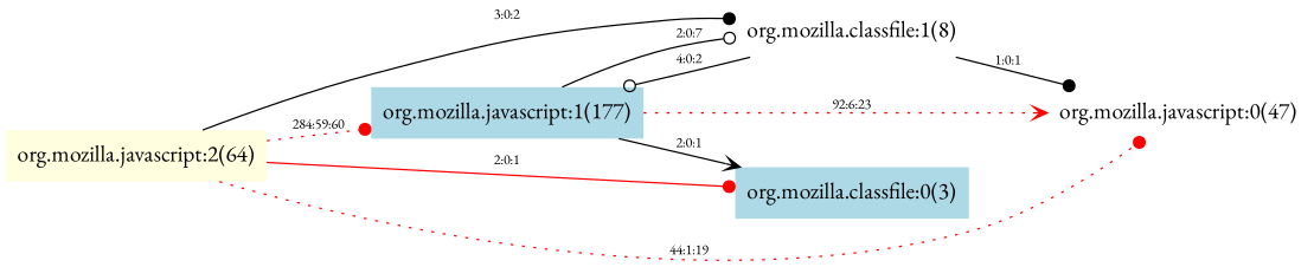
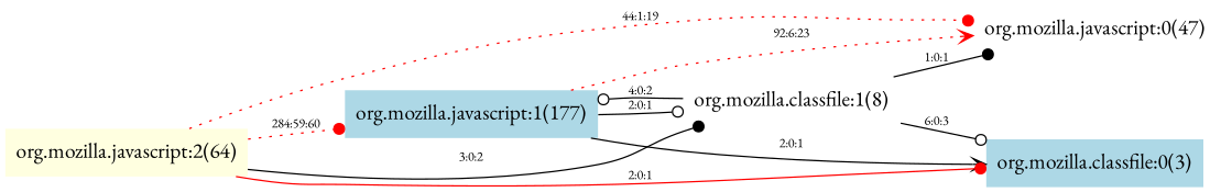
  digraph {
    fontname="EB Garamond"
    rankdir=LR
    node [color=darkgreen fillcolor=lightblue fontname="EB Garamond" fontsize=16 shape=plaintext style=filled]
    edge [arrowhead=dot color=black fontname="EB Garamond" fontsize=10]
    n1 [label="org.mozilla.javascript:1(177)"]
    n2 [color=gray40 fillcolor=white label="org.mozilla.classfile:1(8)"]
    n3 [fillcolor=white label="org.mozilla.javascript:0(47)"]
    n4 [label="org.mozilla.classfile:0(3)"]
    n5 [fillcolor=lightyellow label="org.mozilla.javascript:2(64)"]
-   n1 -> n2 [arrowhead=odot label="2:0:7"]
+   n1 -> n2 [arrowhead=odot label="2:0:1"]
    n1 -> n3 [arrowhead=vee color=red label="92:6:23" style=dotted]
    n1 -> n4 [arrowhead=vee label="2:0:1"]
    n2 -> n1 [arrowhead=odot label="4:0:2"]
    n2 -> n3 [label="1:0:1"]
+   n2 -> n4 [arrowhead=odot label="6:0:3"]
    n5 -> n1 [color=red label="284:59:60" style=dotted]
    n5 -> n2 [label="3:0:2"]
    n5 -> n3 [color=red label="44:1:19" style=dotted]
    n5 -> n4 [color=red label="2:0:1"]
  }
